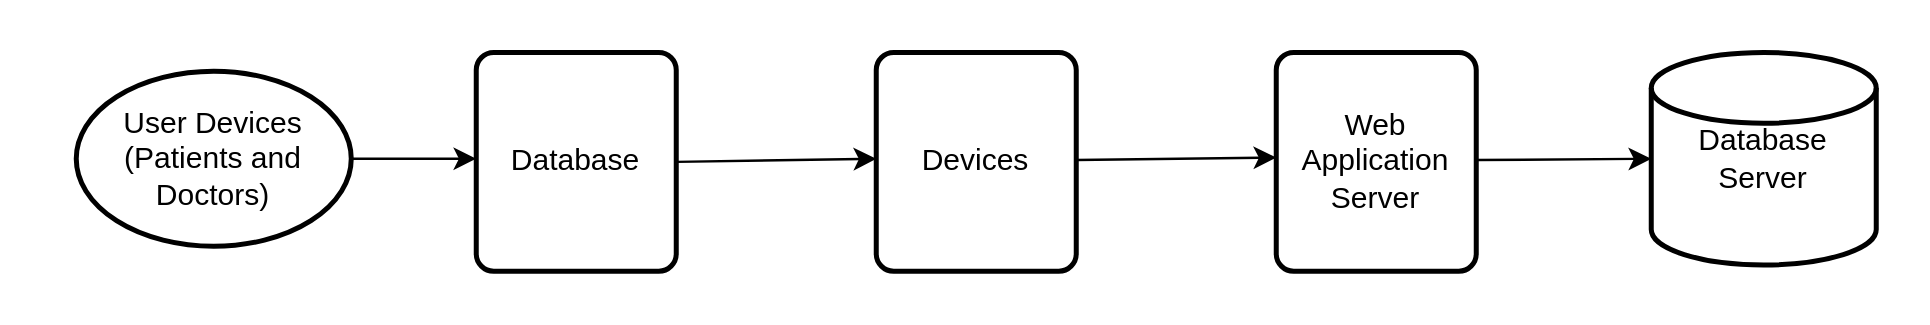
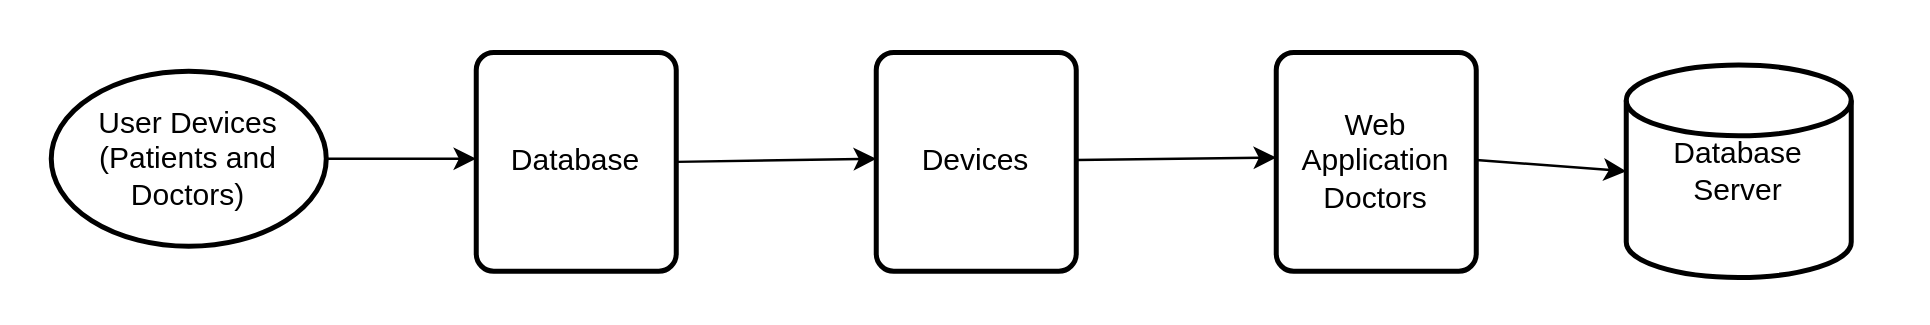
  <mxCell id="0" />
  <mxCell id="1" parent="0" />
- <mxCell id="2" value="User Devices (Patients and Doctors)" style="strokeWidth=2;html=1;shape=mxgraph.flowchart.start_1;whiteSpace=wrap;" vertex="1" parent="1"><mxGeometry x="30" y="28" width="110" height="70" as="geometry" /></mxCell>
+ <mxCell id="2" value="User Devices (Patients and Doctors)" style="strokeWidth=2;html=1;shape=mxgraph.flowchart.start_1;whiteSpace=wrap;" vertex="1" parent="1"><mxGeometry x="20" y="28" width="110" height="70" as="geometry" /></mxCell>
  <mxCell id="3" value="" style="endArrow=classic;html=1;rounded=0;exitX=1;exitY=0.5;exitDx=0;exitDy=0;exitPerimeter=0;" edge="1" parent="1" source="2"><mxGeometry width="50" height="50" relative="1" as="geometry"><mxPoint x="350" y="118" as="sourcePoint" /><mxPoint x="190" y="63" as="targetPoint" /></mxGeometry></mxCell>
  <mxCell id="4" value="Database" style="rounded=1;whiteSpace=wrap;html=1;absoluteArcSize=1;arcSize=14;strokeWidth=2;" vertex="1" parent="1"><mxGeometry x="190" y="20.5" width="80" height="87.5" as="geometry" /></mxCell>
  <mxCell id="5" value="" style="endArrow=classic;html=1;rounded=0;exitX=1;exitY=0.5;exitDx=0;exitDy=0;" edge="1" parent="1" source="4"><mxGeometry width="50" height="50" relative="1" as="geometry"><mxPoint x="360" y="118" as="sourcePoint" /><mxPoint x="350" y="63" as="targetPoint" /></mxGeometry></mxCell>
  <mxCell id="6" value="Devices" style="rounded=1;whiteSpace=wrap;html=1;absoluteArcSize=1;arcSize=14;strokeWidth=2;" vertex="1" parent="1"><mxGeometry x="350" y="20.5" width="80" height="87.5" as="geometry" /></mxCell>
- <mxCell id="7" value="Database Server" style="strokeWidth=2;html=1;shape=mxgraph.flowchart.database;whiteSpace=wrap;" vertex="1" parent="1"><mxGeometry x="660" y="20.5" width="90" height="85" as="geometry" /></mxCell>
- <mxCell id="8" value="Web Application Server" style="rounded=1;whiteSpace=wrap;html=1;absoluteArcSize=1;arcSize=14;strokeWidth=2;" vertex="1" parent="1"><mxGeometry x="510" y="20.5" width="80" height="87.5" as="geometry" /></mxCell>
+ <mxCell id="7" value="Database Server" style="strokeWidth=2;html=1;shape=mxgraph.flowchart.database;whiteSpace=wrap;" vertex="1" parent="1"><mxGeometry x="650" y="25.5" width="90" height="85" as="geometry" /></mxCell>
+ <mxCell id="8" value="Web Application Doctors" style="rounded=1;whiteSpace=wrap;html=1;absoluteArcSize=1;arcSize=14;strokeWidth=2;" vertex="1" parent="1"><mxGeometry x="510" y="20.5" width="80" height="87.5" as="geometry" /></mxCell>
  <mxCell id="9" value="" style="endArrow=classic;html=1;rounded=0;exitX=1;exitY=0.5;exitDx=0;exitDy=0;" edge="1" parent="1"><mxGeometry width="50" height="50" relative="1" as="geometry"><mxPoint x="430" y="63.5" as="sourcePoint" /><mxPoint x="510" y="62.5" as="targetPoint" /></mxGeometry></mxCell>
  <mxCell id="10" value="" style="endArrow=classic;html=1;rounded=0;exitX=1;exitY=0.5;exitDx=0;exitDy=0;entryX=0;entryY=0.5;entryDx=0;entryDy=0;entryPerimeter=0;" edge="1" parent="1" target="7"><mxGeometry width="50" height="50" relative="1" as="geometry"><mxPoint x="590" y="63.5" as="sourcePoint" /><mxPoint x="670" y="62.5" as="targetPoint" /></mxGeometry></mxCell>
